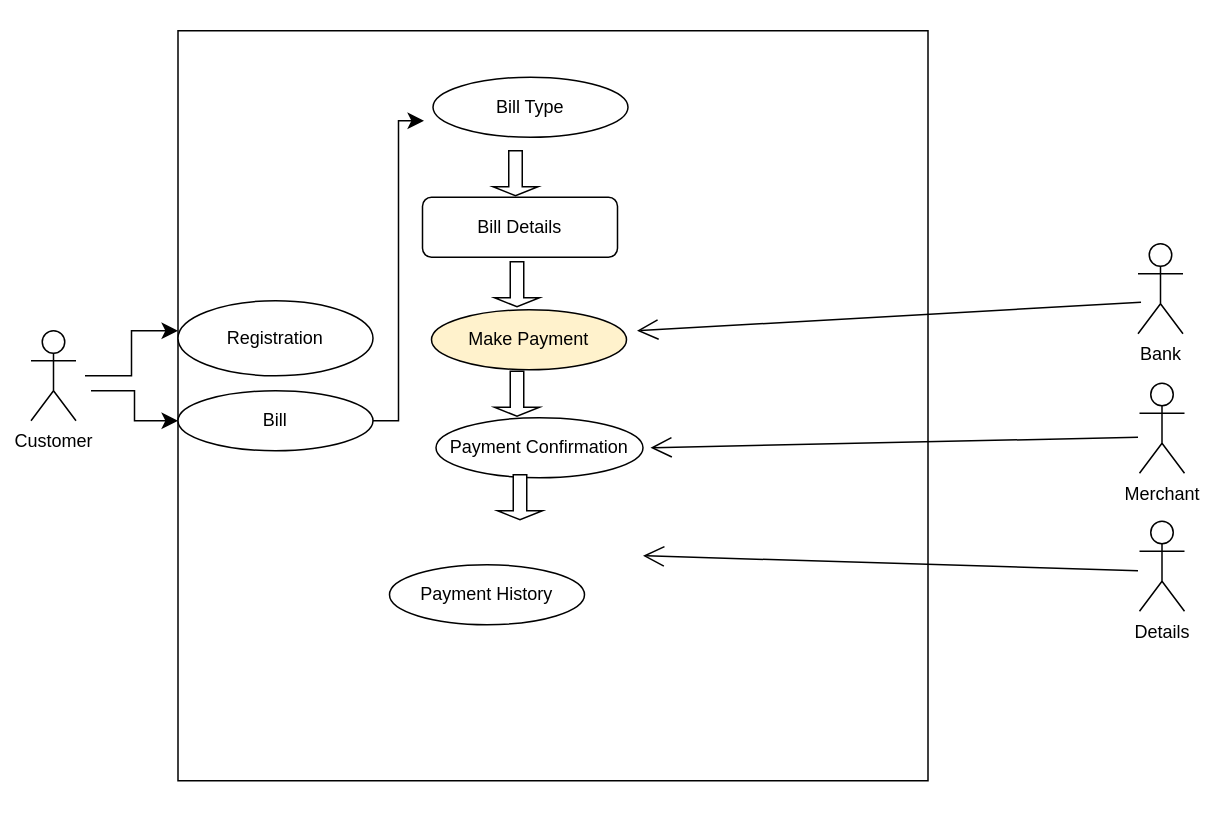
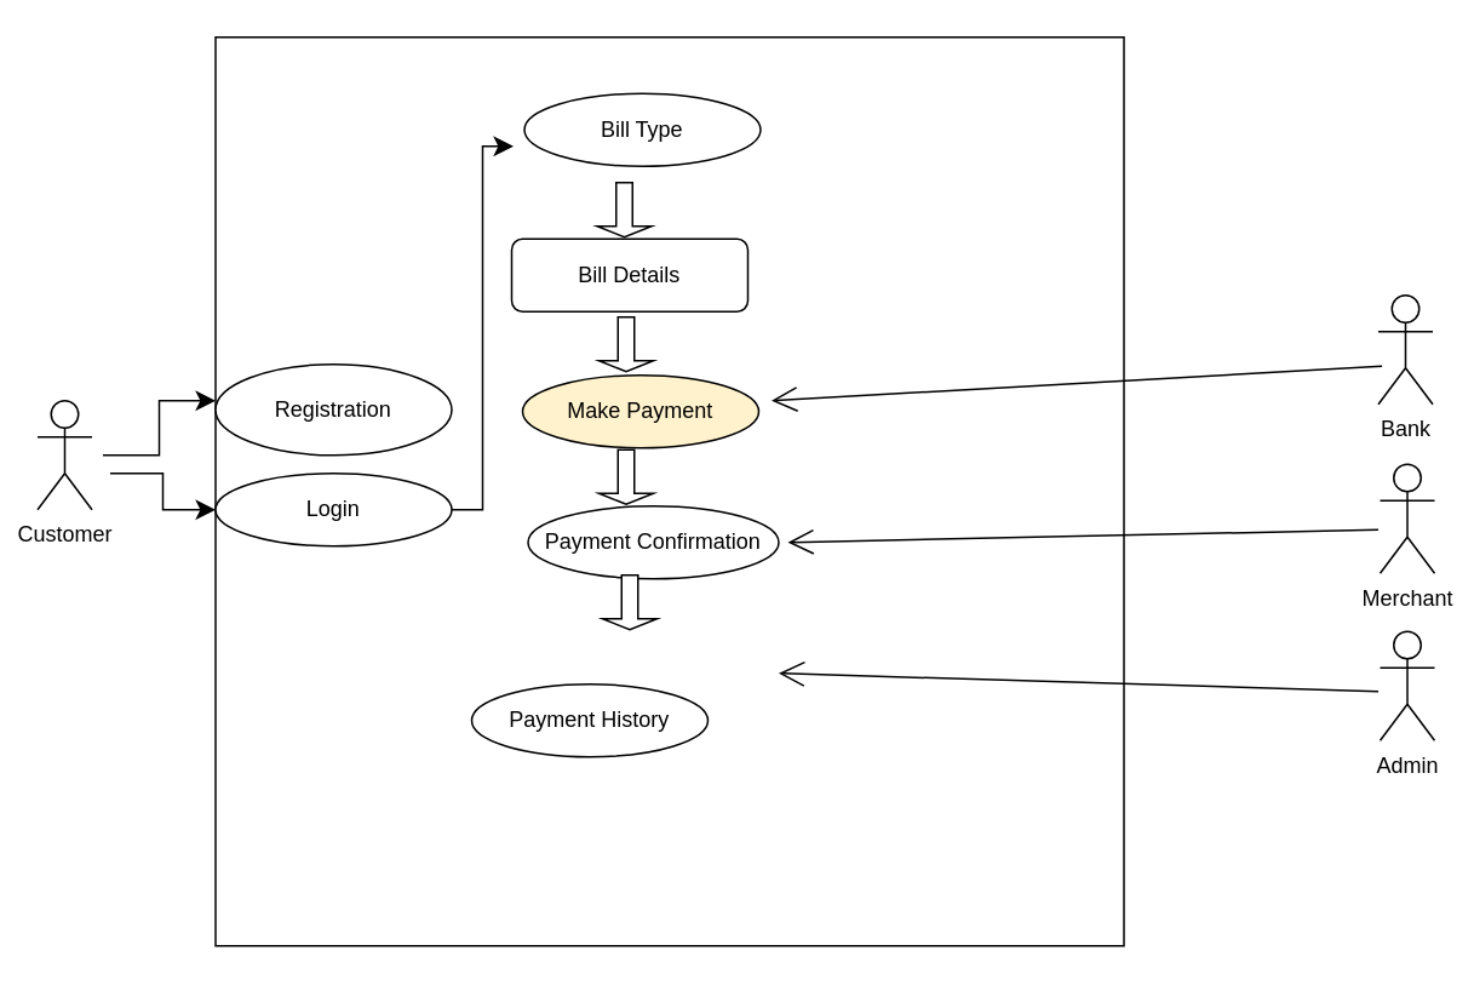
  <mxCell id="0" />
  <mxCell id="1" parent="0" />
  <mxCell id="2" value="" style="whiteSpace=wrap;html=1;aspect=fixed;" vertex="1" parent="1"><mxGeometry x="118" y="20" width="500" height="500" as="geometry" /></mxCell>
  <mxCell id="3" value="Customer" style="shape=umlActor;verticalLabelPosition=bottom;verticalAlign=top;html=1;outlineConnect=0;" vertex="1" parent="1"><mxGeometry x="20" y="220" width="30" height="60" as="geometry" /></mxCell>
  <mxCell id="4" value="" style="edgeStyle=elbowEdgeStyle;elbow=horizontal;endArrow=classic;html=1;curved=0;rounded=0;endSize=8;startSize=8;entryX=0.328;entryY=0.12;entryDx=0;entryDy=0;entryPerimeter=0;" edge="1" parent="1" target="2"><mxGeometry width="50" height="50" relative="1" as="geometry"><mxPoint x="248" y="280" as="sourcePoint" /><mxPoint x="298" y="220" as="targetPoint" /></mxGeometry></mxCell>
  <mxCell id="5" value="" style="edgeStyle=elbowEdgeStyle;elbow=horizontal;endArrow=classic;html=1;curved=0;rounded=0;endSize=8;startSize=8;" edge="1" parent="1"><mxGeometry width="50" height="50" relative="1" as="geometry"><mxPoint x="56" y="250" as="sourcePoint" /><mxPoint x="118" y="220" as="targetPoint" /></mxGeometry></mxCell>
  <mxCell id="6" value="Registration" style="ellipse;whiteSpace=wrap;html=1;" vertex="1" parent="1"><mxGeometry x="118" y="200" width="130" height="50" as="geometry" /></mxCell>
  <mxCell id="7" value="" style="edgeStyle=elbowEdgeStyle;elbow=horizontal;endArrow=classic;html=1;curved=0;rounded=0;endSize=8;startSize=8;" edge="1" parent="1"><mxGeometry width="50" height="50" relative="1" as="geometry"><mxPoint x="60" y="260" as="sourcePoint" /><mxPoint x="118" y="280" as="targetPoint" /></mxGeometry></mxCell>
- <mxCell id="8" value="Bill" style="ellipse;whiteSpace=wrap;html=1;" vertex="1" parent="1"><mxGeometry x="118" y="260" width="130" height="40" as="geometry" /></mxCell>
+ <mxCell id="8" value="Login" style="ellipse;whiteSpace=wrap;html=1;" vertex="1" parent="1"><mxGeometry x="118" y="260" width="130" height="40" as="geometry" /></mxCell>
  <mxCell id="9" value="Bill Type" style="ellipse;whiteSpace=wrap;html=1;" vertex="1" parent="1"><mxGeometry x="288" y="51" width="130" height="40" as="geometry" /></mxCell>
  <mxCell id="10" value="Bill Details" style="whiteSpace=wrap;html=1;rounded=1;" vertex="1" parent="1"><mxGeometry x="281" y="131" width="130" height="40" as="geometry" /></mxCell>
  <mxCell id="11" value="Make Payment" style="ellipse;whiteSpace=wrap;html=1;fillColor=#fff2cc;" vertex="1" parent="1"><mxGeometry x="287" y="206" width="130" height="40" as="geometry" /></mxCell>
  <mxCell id="12" value="Payment Confirmation" style="ellipse;whiteSpace=wrap;html=1;" vertex="1" parent="1"><mxGeometry x="290" y="278" width="138" height="40" as="geometry" /></mxCell>
  <mxCell id="13" value="Payment History" style="ellipse;whiteSpace=wrap;html=1;" vertex="1" parent="1"><mxGeometry x="259" y="376" width="130" height="40" as="geometry" /></mxCell>
  <mxCell id="14" value="&lt;div&gt;Bank&lt;/div&gt;" style="shape=umlActor;verticalLabelPosition=bottom;verticalAlign=top;html=1;outlineConnect=0;" vertex="1" parent="1"><mxGeometry x="758" y="162" width="30" height="60" as="geometry" /></mxCell>
  <mxCell id="15" value="" style="endArrow=open;endFill=1;endSize=12;html=1;rounded=0;entryX=0.628;entryY=0.38;entryDx=0;entryDy=0;entryPerimeter=0;" edge="1" parent="1"><mxGeometry width="160" relative="1" as="geometry"><mxPoint x="760" y="201" as="sourcePoint" /><mxPoint x="424" y="220" as="targetPoint" /></mxGeometry></mxCell>
  <mxCell id="16" value="" style="shape=singleArrow;direction=south;whiteSpace=wrap;html=1;" vertex="1" parent="1"><mxGeometry x="328" y="100" width="30" height="30" as="geometry" /></mxCell>
  <mxCell id="17" value="" style="shape=singleArrow;direction=south;whiteSpace=wrap;html=1;" vertex="1" parent="1"><mxGeometry x="329" y="174" width="30" height="30" as="geometry" /></mxCell>
  <mxCell id="18" value="" style="shape=singleArrow;direction=south;whiteSpace=wrap;html=1;" vertex="1" parent="1"><mxGeometry x="329" y="247" width="30" height="30" as="geometry" /></mxCell>
  <mxCell id="19" value="" style="shape=singleArrow;direction=south;whiteSpace=wrap;html=1;" vertex="1" parent="1"><mxGeometry x="331" y="316" width="30" height="30" as="geometry" /></mxCell>
  <mxCell id="20" value="&lt;div&gt;Merchant&lt;/div&gt;&lt;div&gt;&lt;br&gt;&lt;/div&gt;" style="shape=umlActor;verticalLabelPosition=bottom;verticalAlign=top;html=1;outlineConnect=0;" vertex="1" parent="1"><mxGeometry x="759" y="255" width="30" height="60" as="geometry" /></mxCell>
  <mxCell id="21" value="" style="endArrow=open;endFill=1;endSize=12;html=1;rounded=0;" edge="1" parent="1"><mxGeometry width="160" relative="1" as="geometry"><mxPoint x="758" y="291" as="sourcePoint" /><mxPoint x="433" y="298" as="targetPoint" /></mxGeometry></mxCell>
- <mxCell id="22" value="&lt;div&gt;Details&lt;/div&gt;" style="shape=umlActor;verticalLabelPosition=bottom;verticalAlign=top;html=1;outlineConnect=0;" vertex="1" parent="1"><mxGeometry x="759" y="347" width="30" height="60" as="geometry" /></mxCell>
+ <mxCell id="22" value="&lt;div&gt;Admin&lt;/div&gt;" style="shape=umlActor;verticalLabelPosition=bottom;verticalAlign=top;html=1;outlineConnect=0;" vertex="1" parent="1"><mxGeometry x="759" y="347" width="30" height="60" as="geometry" /></mxCell>
  <mxCell id="23" value="" style="endArrow=open;endFill=1;endSize=12;html=1;rounded=0;entryX=0.62;entryY=0.7;entryDx=0;entryDy=0;entryPerimeter=0;" edge="1" parent="1" target="2"><mxGeometry width="160" relative="1" as="geometry"><mxPoint x="758" y="380" as="sourcePoint" /><mxPoint x="443" y="372" as="targetPoint" /></mxGeometry></mxCell>
